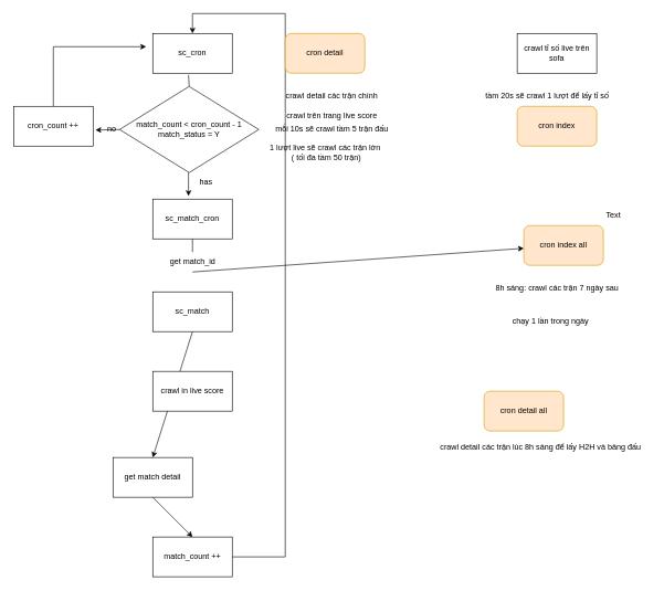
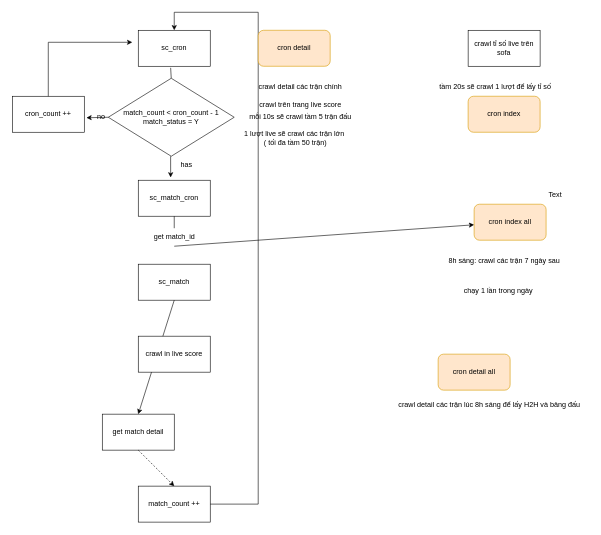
  <mxCell id="0" />
  <mxCell id="1" parent="0" />
  <mxCell id="2" value="sc_cron" style="rounded=0;whiteSpace=wrap;html=1;" vertex="1" parent="1"><mxGeometry x="230" y="50" width="120" height="60" as="geometry" /></mxCell>
  <mxCell id="3" value="sc_match_cron" style="rounded=0;whiteSpace=wrap;html=1;" vertex="1" parent="1"><mxGeometry x="230" y="300" width="120" height="60" as="geometry" /></mxCell>
  <mxCell id="4" value="" style="endArrow=classic;html=1;rounded=0;exitX=0.495;exitY=1;exitDx=0;exitDy=0;exitPerimeter=0;entryX=0.45;entryY=-0.077;entryDx=0;entryDy=0;entryPerimeter=0;startArrow=none;" edge="1" parent="1" source="8" target="3"><mxGeometry width="50" height="50" relative="1" as="geometry"><mxPoint x="510" y="330" as="sourcePoint" /><mxPoint x="560" y="280" as="targetPoint" /><Array as="points" /></mxGeometry></mxCell>
  <mxCell id="5" value="" style="endArrow=classic;html=1;rounded=0;exitX=0.5;exitY=1;exitDx=0;exitDy=0;startArrow=none;" edge="1" parent="1" source="10" target="31"><mxGeometry width="50" height="50" relative="1" as="geometry"><mxPoint x="260" y="380" as="sourcePoint" /><mxPoint x="290" y="400" as="targetPoint" /></mxGeometry></mxCell>
  <mxCell id="6" value="sc_match" style="rounded=0;whiteSpace=wrap;html=1;" vertex="1" parent="1"><mxGeometry x="230" y="440" width="120" height="60" as="geometry" /></mxCell>
  <mxCell id="7" value="" style="endArrow=none;html=1;rounded=0;exitX=0.45;exitY=1.043;exitDx=0;exitDy=0;exitPerimeter=0;entryX=0.5;entryY=0;entryDx=0;entryDy=0;" edge="1" parent="1" source="2" target="8"><mxGeometry width="50" height="50" relative="1" as="geometry"><mxPoint x="284" y="173" as="sourcePoint" /><mxPoint x="290" y="170" as="targetPoint" /><Array as="points" /></mxGeometry></mxCell>
  <mxCell id="8" value="match_count &amp;lt; cron_count - 1&lt;br&gt;match_status = Y" style="rhombus;whiteSpace=wrap;html=1;" vertex="1" parent="1"><mxGeometry x="180" y="130" width="210" height="130" as="geometry" /></mxCell>
  <mxCell id="9" value="" style="endArrow=none;html=1;rounded=0;exitX=0.5;exitY=1;exitDx=0;exitDy=0;entryX=0.5;entryY=0;entryDx=0;entryDy=0;" edge="1" parent="1" source="3" target="10"><mxGeometry width="50" height="50" relative="1" as="geometry"><mxPoint x="290" y="360" as="sourcePoint" /><mxPoint x="290" y="440" as="targetPoint" /></mxGeometry></mxCell>
  <mxCell id="10" value="get match_id" style="text;html=1;align=center;verticalAlign=middle;resizable=0;points=[];autosize=1;strokeColor=none;fillColor=none;" vertex="1" parent="1"><mxGeometry x="245" y="380" width="90" height="30" as="geometry" /></mxCell>
  <mxCell id="11" value="get match detail" style="rounded=0;whiteSpace=wrap;html=1;" vertex="1" parent="1"><mxGeometry x="170" y="690" width="120" height="60" as="geometry" /></mxCell>
  <mxCell id="12" value="" style="endArrow=classic;html=1;rounded=0;exitX=0.5;exitY=1;exitDx=0;exitDy=0;entryX=0.5;entryY=0;entryDx=0;entryDy=0;" edge="1" parent="1" source="6" target="11"><mxGeometry width="50" height="50" relative="1" as="geometry"><mxPoint x="510" y="430" as="sourcePoint" /><mxPoint x="560" y="380" as="targetPoint" /></mxGeometry></mxCell>
  <mxCell id="13" value="crawl in live score" style="rounded=0;whiteSpace=wrap;html=1;" vertex="1" parent="1"><mxGeometry x="230" y="560" width="120" height="60" as="geometry" /></mxCell>
  <mxCell id="14" value="match_count ++" style="rounded=0;whiteSpace=wrap;html=1;" vertex="1" parent="1"><mxGeometry x="230" y="810" width="120" height="60" as="geometry" /></mxCell>
- <mxCell id="15" value="" style="endArrow=classic;html=1;rounded=0;exitX=0.5;exitY=1;exitDx=0;exitDy=0;entryX=0.5;entryY=0;entryDx=0;entryDy=0;" edge="1" parent="1" source="11" target="14"><mxGeometry width="50" height="50" relative="1" as="geometry"><mxPoint x="510" y="840" as="sourcePoint" /><mxPoint x="560" y="790" as="targetPoint" /></mxGeometry></mxCell>
+ <mxCell id="15" value="" style="endArrow=classic;html=1;rounded=0;exitX=0.5;exitY=1;exitDx=0;exitDy=0;entryX=0.5;entryY=0;entryDx=0;entryDy=0;dashed=1;" edge="1" parent="1" source="11" target="14"><mxGeometry width="50" height="50" relative="1" as="geometry"><mxPoint x="510" y="840" as="sourcePoint" /><mxPoint x="560" y="790" as="targetPoint" /></mxGeometry></mxCell>
  <mxCell id="16" value="" style="endArrow=classic;html=1;rounded=0;exitX=1;exitY=0.5;exitDx=0;exitDy=0;entryX=0.5;entryY=0;entryDx=0;entryDy=0;" edge="1" parent="1" source="14" target="2"><mxGeometry width="50" height="50" relative="1" as="geometry"><mxPoint x="510" y="840" as="sourcePoint" /><mxPoint x="270" y="20" as="targetPoint" /><Array as="points"><mxPoint x="430" y="840" /><mxPoint x="430" y="20" /><mxPoint x="290" y="20" /></Array></mxGeometry></mxCell>
  <mxCell id="17" value="has" style="text;html=1;align=center;verticalAlign=middle;resizable=0;points=[];autosize=1;strokeColor=none;fillColor=none;" vertex="1" parent="1"><mxGeometry x="290" y="260" width="40" height="30" as="geometry" /></mxCell>
  <mxCell id="18" value="no" style="text;html=1;align=center;verticalAlign=middle;resizable=0;points=[];autosize=1;strokeColor=none;fillColor=none;" vertex="1" parent="1"><mxGeometry x="147.5" y="180" width="40" height="30" as="geometry" /></mxCell>
  <mxCell id="19" value="cron_count ++" style="rounded=0;whiteSpace=wrap;html=1;" vertex="1" parent="1"><mxGeometry x="20" y="160" width="120" height="60" as="geometry" /></mxCell>
  <mxCell id="20" value="" style="endArrow=classic;html=1;rounded=0;entryX=-0.098;entryY=0.527;entryDx=0;entryDy=0;entryPerimeter=0;" edge="1" parent="1" target="18"><mxGeometry width="50" height="50" relative="1" as="geometry"><mxPoint x="180" y="195" as="sourcePoint" /><mxPoint x="237.5" y="170" as="targetPoint" /></mxGeometry></mxCell>
  <mxCell id="21" value="" style="endArrow=classic;html=1;rounded=0;" edge="1" parent="1" source="19"><mxGeometry width="50" height="50" relative="1" as="geometry"><mxPoint x="80" y="190" as="sourcePoint" /><mxPoint x="220" y="70" as="targetPoint" /><Array as="points"><mxPoint x="80" y="70" /></Array></mxGeometry></mxCell>
  <mxCell id="22" value="crawl detail các trận chính" style="text;html=1;align=center;verticalAlign=middle;resizable=0;points=[];autosize=1;strokeColor=none;fillColor=none;" vertex="1" parent="1"><mxGeometry x="420" y="130" width="160" height="30" as="geometry" /></mxCell>
  <mxCell id="23" value="crawl trên trang live score" style="text;html=1;align=center;verticalAlign=middle;resizable=0;points=[];autosize=1;strokeColor=none;fillColor=none;" vertex="1" parent="1"><mxGeometry x="420" y="160" width="160" height="30" as="geometry" /></mxCell>
  <mxCell id="24" value="mỗi 10s sẽ crawl tầm 5 trận đấu" style="text;html=1;align=center;verticalAlign=middle;resizable=0;points=[];autosize=1;strokeColor=none;fillColor=none;" vertex="1" parent="1"><mxGeometry x="405" y="180" width="190" height="30" as="geometry" /></mxCell>
  <mxCell id="25" value="1 lượt live sẽ crawl các trận lớn&lt;br&gt;&amp;nbsp;( tối đa tầm 50 trận)" style="text;html=1;align=center;verticalAlign=middle;resizable=0;points=[];autosize=1;strokeColor=none;fillColor=none;" vertex="1" parent="1"><mxGeometry x="395" y="210" width="190" height="40" as="geometry" /></mxCell>
  <mxCell id="26" value="crawl tỉ số live trên sofa" style="whiteSpace=wrap;html=1;" vertex="1" parent="1"><mxGeometry x="780" y="50" width="120" height="60" as="geometry" /></mxCell>
  <mxCell id="27" value="tầm 20s sẽ crawl 1 lượt để lấy tỉ số" style="text;html=1;align=center;verticalAlign=middle;resizable=0;points=[];autosize=1;strokeColor=none;fillColor=none;" vertex="1" parent="1"><mxGeometry x="720" y="130" width="210" height="30" as="geometry" /></mxCell>
  <mxCell id="28" value="Text" style="text;html=1;align=center;verticalAlign=middle;resizable=0;points=[];autosize=1;strokeColor=none;fillColor=none;" vertex="1" parent="1"><mxGeometry x="900" y="310" width="50" height="30" as="geometry" /></mxCell>
  <mxCell id="29" value="cron detail" style="rounded=1;whiteSpace=wrap;html=1;fillColor=#ffe6cc;strokeColor=#d79b00;" vertex="1" parent="1"><mxGeometry x="430" y="50" width="120" height="60" as="geometry" /></mxCell>
  <mxCell id="30" value="cron index" style="rounded=1;whiteSpace=wrap;html=1;fillColor=#ffe6cc;strokeColor=#d79b00;" vertex="1" parent="1"><mxGeometry x="780" y="160" width="120" height="60" as="geometry" /></mxCell>
  <mxCell id="31" value="cron index all&lt;br&gt;" style="rounded=1;whiteSpace=wrap;html=1;fillColor=#ffe6cc;strokeColor=#d79b00;" vertex="1" parent="1"><mxGeometry x="790" y="340" width="120" height="60" as="geometry" /></mxCell>
  <mxCell id="32" value="8h sáng: crawl các trận 7 ngày sau" style="text;html=1;align=center;verticalAlign=middle;resizable=0;points=[];autosize=1;strokeColor=none;fillColor=none;" vertex="1" parent="1"><mxGeometry x="735" y="420" width="210" height="30" as="geometry" /></mxCell>
  <mxCell id="33" value="chạy 1 lần trong ngày" style="text;html=1;align=center;verticalAlign=middle;resizable=0;points=[];autosize=1;strokeColor=none;fillColor=none;" vertex="1" parent="1"><mxGeometry x="760" y="470" width="140" height="30" as="geometry" /></mxCell>
  <mxCell id="34" value="cron detail all&lt;br&gt;" style="rounded=1;whiteSpace=wrap;html=1;fillColor=#ffe6cc;strokeColor=#d79b00;" vertex="1" parent="1"><mxGeometry x="730" y="590" width="120" height="60" as="geometry" /></mxCell>
  <mxCell id="35" value="crawl detail các trận lúc 8h sáng để lấy H2H và bảng đấu&lt;br&gt;" style="text;html=1;align=center;verticalAlign=middle;resizable=0;points=[];autosize=1;strokeColor=none;fillColor=none;" vertex="1" parent="1"><mxGeometry x="650" y="660" width="330" height="30" as="geometry" /></mxCell>
